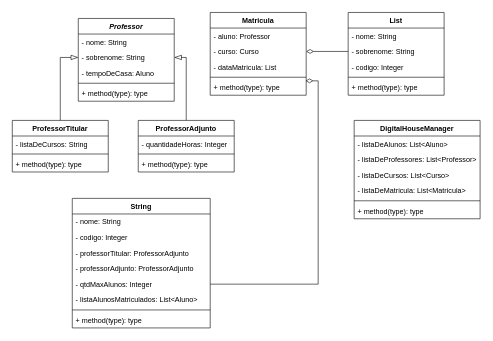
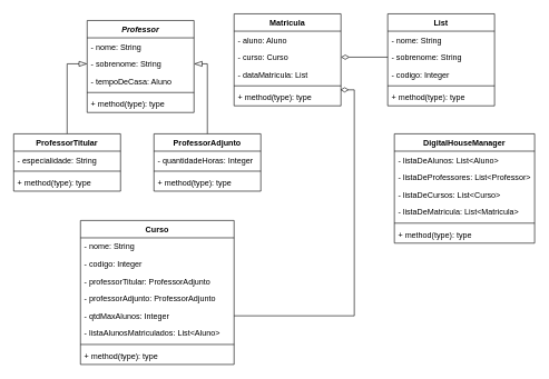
  <mxCell id="0" />
  <mxCell id="1" parent="0" />
  <mxCell id="2" value="List" style="swimlane;fontStyle=1;align=center;verticalAlign=top;childLayout=stackLayout;horizontal=1;startSize=26;horizontalStack=0;resizeParent=1;resizeParentMax=0;resizeLast=0;collapsible=1;marginBottom=0;" vertex="1" parent="1"><mxGeometry x="580" y="20" width="160" height="138" as="geometry" /></mxCell>
  <mxCell id="3" value="- nome: String" style="text;strokeColor=none;fillColor=none;align=left;verticalAlign=top;spacingLeft=4;spacingRight=4;overflow=hidden;rotatable=0;points=[[0,0.5],[1,0.5]];portConstraint=eastwest;" vertex="1" parent="2"><mxGeometry y="26" width="160" height="26" as="geometry" /></mxCell>
  <mxCell id="4" value="- sobrenome: String" style="text;strokeColor=none;fillColor=none;align=left;verticalAlign=top;spacingLeft=4;spacingRight=4;overflow=hidden;rotatable=0;points=[[0,0.5],[1,0.5]];portConstraint=eastwest;" vertex="1" parent="2"><mxGeometry y="52" width="160" height="26" as="geometry" /></mxCell>
  <mxCell id="5" value="- codigo: Integer" style="text;strokeColor=none;fillColor=none;align=left;verticalAlign=top;spacingLeft=4;spacingRight=4;overflow=hidden;rotatable=0;points=[[0,0.5],[1,0.5]];portConstraint=eastwest;" vertex="1" parent="2"><mxGeometry y="78" width="160" height="26" as="geometry" /></mxCell>
  <mxCell id="6" value="" style="line;strokeWidth=1;fillColor=none;align=left;verticalAlign=middle;spacingTop=-1;spacingLeft=3;spacingRight=3;rotatable=0;labelPosition=right;points=[];portConstraint=eastwest;" vertex="1" parent="2"><mxGeometry y="104" width="160" height="8" as="geometry" /></mxCell>
  <mxCell id="7" value="+ method(type): type" style="text;strokeColor=none;fillColor=none;align=left;verticalAlign=top;spacingLeft=4;spacingRight=4;overflow=hidden;rotatable=0;points=[[0,0.5],[1,0.5]];portConstraint=eastwest;" vertex="1" parent="2"><mxGeometry y="112" width="160" height="26" as="geometry" /></mxCell>
- <mxCell id="8" value="String" style="swimlane;fontStyle=1;align=center;verticalAlign=top;childLayout=stackLayout;horizontal=1;startSize=26;horizontalStack=0;resizeParent=1;resizeParentMax=0;resizeLast=0;collapsible=1;marginBottom=0;" vertex="1" parent="1"><mxGeometry x="120" y="330" width="230" height="216" as="geometry" /></mxCell>
+ <mxCell id="8" value="Curso" style="swimlane;fontStyle=1;align=center;verticalAlign=top;childLayout=stackLayout;horizontal=1;startSize=26;horizontalStack=0;resizeParent=1;resizeParentMax=0;resizeLast=0;collapsible=1;marginBottom=0;" vertex="1" parent="1"><mxGeometry x="120" y="330" width="230" height="216" as="geometry" /></mxCell>
  <mxCell id="9" value="- nome: String" style="text;strokeColor=none;fillColor=none;align=left;verticalAlign=top;spacingLeft=4;spacingRight=4;overflow=hidden;rotatable=0;points=[[0,0.5],[1,0.5]];portConstraint=eastwest;" vertex="1" parent="8"><mxGeometry y="26" width="230" height="26" as="geometry" /></mxCell>
  <mxCell id="10" value="- codigo: Integer" style="text;strokeColor=none;fillColor=none;align=left;verticalAlign=top;spacingLeft=4;spacingRight=4;overflow=hidden;rotatable=0;points=[[0,0.5],[1,0.5]];portConstraint=eastwest;" vertex="1" parent="8"><mxGeometry y="52" width="230" height="26" as="geometry" /></mxCell>
  <mxCell id="11" value="- professorTitular: ProfessorAdjunto" style="text;strokeColor=none;fillColor=none;align=left;verticalAlign=top;spacingLeft=4;spacingRight=4;overflow=hidden;rotatable=0;points=[[0,0.5],[1,0.5]];portConstraint=eastwest;" vertex="1" parent="8"><mxGeometry y="78" width="230" height="26" as="geometry" /></mxCell>
  <mxCell id="12" value="- professorAdjunto: ProfessorAdjunto" style="text;strokeColor=none;fillColor=none;align=left;verticalAlign=top;spacingLeft=4;spacingRight=4;overflow=hidden;rotatable=0;points=[[0,0.5],[1,0.5]];portConstraint=eastwest;" vertex="1" parent="8"><mxGeometry y="104" width="230" height="26" as="geometry" /></mxCell>
  <mxCell id="13" value="- qtdMaxAlunos: Integer" style="text;strokeColor=none;fillColor=none;align=left;verticalAlign=top;spacingLeft=4;spacingRight=4;overflow=hidden;rotatable=0;points=[[0,0.5],[1,0.5]];portConstraint=eastwest;" vertex="1" parent="8"><mxGeometry y="130" width="230" height="26" as="geometry" /></mxCell>
  <mxCell id="14" value="- listaAlunosMatriculados: List&lt;Aluno&gt;" style="text;strokeColor=none;fillColor=none;align=left;verticalAlign=top;spacingLeft=4;spacingRight=4;overflow=hidden;rotatable=0;points=[[0,0.5],[1,0.5]];portConstraint=eastwest;" vertex="1" parent="8"><mxGeometry y="156" width="230" height="26" as="geometry" /></mxCell>
  <mxCell id="15" value="" style="line;strokeWidth=1;fillColor=none;align=left;verticalAlign=middle;spacingTop=-1;spacingLeft=3;spacingRight=3;rotatable=0;labelPosition=right;points=[];portConstraint=eastwest;" vertex="1" parent="8"><mxGeometry y="182" width="230" height="8" as="geometry" /></mxCell>
  <mxCell id="16" value="+ method(type): type" style="text;strokeColor=none;fillColor=none;align=left;verticalAlign=top;spacingLeft=4;spacingRight=4;overflow=hidden;rotatable=0;points=[[0,0.5],[1,0.5]];portConstraint=eastwest;" vertex="1" parent="8"><mxGeometry y="190" width="230" height="26" as="geometry" /></mxCell>
  <mxCell id="17" value="Professor" style="swimlane;fontStyle=3;align=center;verticalAlign=top;childLayout=stackLayout;horizontal=1;startSize=26;horizontalStack=0;resizeParent=1;resizeParentMax=0;resizeLast=0;collapsible=1;marginBottom=0;" vertex="1" parent="1"><mxGeometry x="130" y="30" width="160" height="138" as="geometry" /></mxCell>
  <mxCell id="18" value="- nome: String" style="text;strokeColor=none;fillColor=none;align=left;verticalAlign=top;spacingLeft=4;spacingRight=4;overflow=hidden;rotatable=0;points=[[0,0.5],[1,0.5]];portConstraint=eastwest;" vertex="1" parent="17"><mxGeometry y="26" width="160" height="26" as="geometry" /></mxCell>
  <mxCell id="19" value="- sobrenome: String" style="text;strokeColor=none;fillColor=none;align=left;verticalAlign=top;spacingLeft=4;spacingRight=4;overflow=hidden;rotatable=0;points=[[0,0.5],[1,0.5]];portConstraint=eastwest;" vertex="1" parent="17"><mxGeometry y="52" width="160" height="26" as="geometry" /></mxCell>
  <mxCell id="20" value="- tempoDeCasa: Aluno" style="text;strokeColor=none;fillColor=none;align=left;verticalAlign=top;spacingLeft=4;spacingRight=4;overflow=hidden;rotatable=0;points=[[0,0.5],[1,0.5]];portConstraint=eastwest;" vertex="1" parent="17"><mxGeometry y="78" width="160" height="26" as="geometry" /></mxCell>
  <mxCell id="21" value="" style="line;strokeWidth=1;fillColor=none;align=left;verticalAlign=middle;spacingTop=-1;spacingLeft=3;spacingRight=3;rotatable=0;labelPosition=right;points=[];portConstraint=eastwest;" vertex="1" parent="17"><mxGeometry y="104" width="160" height="8" as="geometry" /></mxCell>
  <mxCell id="22" value="+ method(type): type" style="text;strokeColor=none;fillColor=none;align=left;verticalAlign=top;spacingLeft=4;spacingRight=4;overflow=hidden;rotatable=0;points=[[0,0.5],[1,0.5]];portConstraint=eastwest;" vertex="1" parent="17"><mxGeometry y="112" width="160" height="26" as="geometry" /></mxCell>
  <mxCell id="23" style="edgeStyle=orthogonalEdgeStyle;rounded=0;orthogonalLoop=1;jettySize=auto;html=1;exitX=0.5;exitY=0;exitDx=0;exitDy=0;entryX=0;entryY=0.5;entryDx=0;entryDy=0;endArrow=blockThin;endFill=0;strokeWidth=1;jumpSize=6;endSize=10;" edge="1" parent="1" source="24" target="19"><mxGeometry relative="1" as="geometry" /></mxCell>
  <mxCell id="24" value="ProfessorTitular" style="swimlane;fontStyle=1;align=center;verticalAlign=top;childLayout=stackLayout;horizontal=1;startSize=26;horizontalStack=0;resizeParent=1;resizeParentMax=0;resizeLast=0;collapsible=1;marginBottom=0;" vertex="1" parent="1"><mxGeometry x="20" y="200" width="160" height="86" as="geometry" /></mxCell>
- <mxCell id="25" value="- listaDeCursos: String" style="text;strokeColor=none;fillColor=none;align=left;verticalAlign=top;spacingLeft=4;spacingRight=4;overflow=hidden;rotatable=0;points=[[0,0.5],[1,0.5]];portConstraint=eastwest;" vertex="1" parent="24"><mxGeometry y="26" width="160" height="26" as="geometry" /></mxCell>
+ <mxCell id="25" value="- especialidade: String" style="text;strokeColor=none;fillColor=none;align=left;verticalAlign=top;spacingLeft=4;spacingRight=4;overflow=hidden;rotatable=0;points=[[0,0.5],[1,0.5]];portConstraint=eastwest;" vertex="1" parent="24"><mxGeometry y="26" width="160" height="26" as="geometry" /></mxCell>
  <mxCell id="26" value="" style="line;strokeWidth=1;fillColor=none;align=left;verticalAlign=middle;spacingTop=-1;spacingLeft=3;spacingRight=3;rotatable=0;labelPosition=right;points=[];portConstraint=eastwest;" vertex="1" parent="24"><mxGeometry y="52" width="160" height="8" as="geometry" /></mxCell>
  <mxCell id="27" value="+ method(type): type" style="text;strokeColor=none;fillColor=none;align=left;verticalAlign=top;spacingLeft=4;spacingRight=4;overflow=hidden;rotatable=0;points=[[0,0.5],[1,0.5]];portConstraint=eastwest;" vertex="1" parent="24"><mxGeometry y="60" width="160" height="26" as="geometry" /></mxCell>
  <mxCell id="28" style="edgeStyle=orthogonalEdgeStyle;rounded=0;jumpSize=6;orthogonalLoop=1;jettySize=auto;html=1;exitX=0.5;exitY=0;exitDx=0;exitDy=0;entryX=1;entryY=0.5;entryDx=0;entryDy=0;endArrow=blockThin;endFill=0;endSize=10;strokeWidth=1;" edge="1" parent="1" source="29" target="19"><mxGeometry relative="1" as="geometry"><Array as="points"><mxPoint x="310" y="95" /></Array></mxGeometry></mxCell>
  <mxCell id="29" value="ProfessorAdjunto" style="swimlane;fontStyle=1;align=center;verticalAlign=top;childLayout=stackLayout;horizontal=1;startSize=26;horizontalStack=0;resizeParent=1;resizeParentMax=0;resizeLast=0;collapsible=1;marginBottom=0;" vertex="1" parent="1"><mxGeometry x="230" y="200" width="160" height="86" as="geometry" /></mxCell>
  <mxCell id="30" value="- quantidadeHoras: Integer" style="text;strokeColor=none;fillColor=none;align=left;verticalAlign=top;spacingLeft=4;spacingRight=4;overflow=hidden;rotatable=0;points=[[0,0.5],[1,0.5]];portConstraint=eastwest;" vertex="1" parent="29"><mxGeometry y="26" width="160" height="26" as="geometry" /></mxCell>
  <mxCell id="31" value="" style="line;strokeWidth=1;fillColor=none;align=left;verticalAlign=middle;spacingTop=-1;spacingLeft=3;spacingRight=3;rotatable=0;labelPosition=right;points=[];portConstraint=eastwest;" vertex="1" parent="29"><mxGeometry y="52" width="160" height="8" as="geometry" /></mxCell>
  <mxCell id="32" value="+ method(type): type" style="text;strokeColor=none;fillColor=none;align=left;verticalAlign=top;spacingLeft=4;spacingRight=4;overflow=hidden;rotatable=0;points=[[0,0.5],[1,0.5]];portConstraint=eastwest;" vertex="1" parent="29"><mxGeometry y="60" width="160" height="26" as="geometry" /></mxCell>
  <mxCell id="33" value="Matricula" style="swimlane;fontStyle=1;align=center;verticalAlign=top;childLayout=stackLayout;horizontal=1;startSize=26;horizontalStack=0;resizeParent=1;resizeParentMax=0;resizeLast=0;collapsible=1;marginBottom=0;" vertex="1" parent="1"><mxGeometry x="350" y="20" width="160" height="138" as="geometry" /></mxCell>
- <mxCell id="34" value="- aluno: Professor" style="text;strokeColor=none;fillColor=none;align=left;verticalAlign=top;spacingLeft=4;spacingRight=4;overflow=hidden;rotatable=0;points=[[0,0.5],[1,0.5]];portConstraint=eastwest;" vertex="1" parent="33"><mxGeometry y="26" width="160" height="26" as="geometry" /></mxCell>
+ <mxCell id="34" value="- aluno: Aluno" style="text;strokeColor=none;fillColor=none;align=left;verticalAlign=top;spacingLeft=4;spacingRight=4;overflow=hidden;rotatable=0;points=[[0,0.5],[1,0.5]];portConstraint=eastwest;" vertex="1" parent="33"><mxGeometry y="26" width="160" height="26" as="geometry" /></mxCell>
  <mxCell id="35" value="- curso: Curso" style="text;strokeColor=none;fillColor=none;align=left;verticalAlign=top;spacingLeft=4;spacingRight=4;overflow=hidden;rotatable=0;points=[[0,0.5],[1,0.5]];portConstraint=eastwest;" vertex="1" parent="33"><mxGeometry y="52" width="160" height="26" as="geometry" /></mxCell>
  <mxCell id="36" value="- dataMatricula: List" style="text;strokeColor=none;fillColor=none;align=left;verticalAlign=top;spacingLeft=4;spacingRight=4;overflow=hidden;rotatable=0;points=[[0,0.5],[1,0.5]];portConstraint=eastwest;" vertex="1" parent="33"><mxGeometry y="78" width="160" height="26" as="geometry" /></mxCell>
  <mxCell id="37" value="" style="line;strokeWidth=1;fillColor=none;align=left;verticalAlign=middle;spacingTop=-1;spacingLeft=3;spacingRight=3;rotatable=0;labelPosition=right;points=[];portConstraint=eastwest;" vertex="1" parent="33"><mxGeometry y="104" width="160" height="8" as="geometry" /></mxCell>
  <mxCell id="38" value="+ method(type): type" style="text;strokeColor=none;fillColor=none;align=left;verticalAlign=top;spacingLeft=4;spacingRight=4;overflow=hidden;rotatable=0;points=[[0,0.5],[1,0.5]];portConstraint=eastwest;" vertex="1" parent="33"><mxGeometry y="112" width="160" height="26" as="geometry" /></mxCell>
  <mxCell id="39" style="edgeStyle=orthogonalEdgeStyle;rounded=0;jumpSize=6;orthogonalLoop=1;jettySize=auto;html=1;exitX=0;exitY=0.5;exitDx=0;exitDy=0;entryX=1;entryY=0.5;entryDx=0;entryDy=0;endArrow=diamondThin;endFill=0;endSize=10;strokeWidth=1;" edge="1" parent="1" source="4" target="35"><mxGeometry relative="1" as="geometry" /></mxCell>
  <mxCell id="40" style="edgeStyle=orthogonalEdgeStyle;rounded=0;jumpSize=6;orthogonalLoop=1;jettySize=auto;html=1;exitX=1;exitY=0.5;exitDx=0;exitDy=0;entryX=0.994;entryY=0.077;entryDx=0;entryDy=0;entryPerimeter=0;endArrow=diamondThin;endFill=0;endSize=10;strokeWidth=1;" edge="1" parent="1" source="13" target="38"><mxGeometry relative="1" as="geometry" /></mxCell>
  <mxCell id="41" value="DigitalHouseManager" style="swimlane;fontStyle=1;align=center;verticalAlign=top;childLayout=stackLayout;horizontal=1;startSize=26;horizontalStack=0;resizeParent=1;resizeParentMax=0;resizeLast=0;collapsible=1;marginBottom=0;" vertex="1" parent="1"><mxGeometry x="590" y="200" width="210" height="164" as="geometry" /></mxCell>
  <mxCell id="42" value="- listaDeAlunos: List&lt;Aluno&gt;" style="text;strokeColor=none;fillColor=none;align=left;verticalAlign=top;spacingLeft=4;spacingRight=4;overflow=hidden;rotatable=0;points=[[0,0.5],[1,0.5]];portConstraint=eastwest;" vertex="1" parent="41"><mxGeometry y="26" width="210" height="26" as="geometry" /></mxCell>
  <mxCell id="43" value="- listaDeProfessores: List&lt;Professor&gt;" style="text;strokeColor=none;fillColor=none;align=left;verticalAlign=top;spacingLeft=4;spacingRight=4;overflow=hidden;rotatable=0;points=[[0,0.5],[1,0.5]];portConstraint=eastwest;" vertex="1" parent="41"><mxGeometry y="52" width="210" height="26" as="geometry" /></mxCell>
  <mxCell id="44" value="- listaDeCursos: List&lt;Curso&gt;" style="text;strokeColor=none;fillColor=none;align=left;verticalAlign=top;spacingLeft=4;spacingRight=4;overflow=hidden;rotatable=0;points=[[0,0.5],[1,0.5]];portConstraint=eastwest;" vertex="1" parent="41"><mxGeometry y="78" width="210" height="26" as="geometry" /></mxCell>
  <mxCell id="45" value="- listaDeMatricula: List&lt;Matricula&gt;" style="text;strokeColor=none;fillColor=none;align=left;verticalAlign=top;spacingLeft=4;spacingRight=4;overflow=hidden;rotatable=0;points=[[0,0.5],[1,0.5]];portConstraint=eastwest;" vertex="1" parent="41"><mxGeometry y="104" width="210" height="26" as="geometry" /></mxCell>
  <mxCell id="46" value="" style="line;strokeWidth=1;fillColor=none;align=left;verticalAlign=middle;spacingTop=-1;spacingLeft=3;spacingRight=3;rotatable=0;labelPosition=right;points=[];portConstraint=eastwest;" vertex="1" parent="41"><mxGeometry y="130" width="210" height="8" as="geometry" /></mxCell>
  <mxCell id="47" value="+ method(type): type" style="text;strokeColor=none;fillColor=none;align=left;verticalAlign=top;spacingLeft=4;spacingRight=4;overflow=hidden;rotatable=0;points=[[0,0.5],[1,0.5]];portConstraint=eastwest;" vertex="1" parent="41"><mxGeometry y="138" width="210" height="26" as="geometry" /></mxCell>
